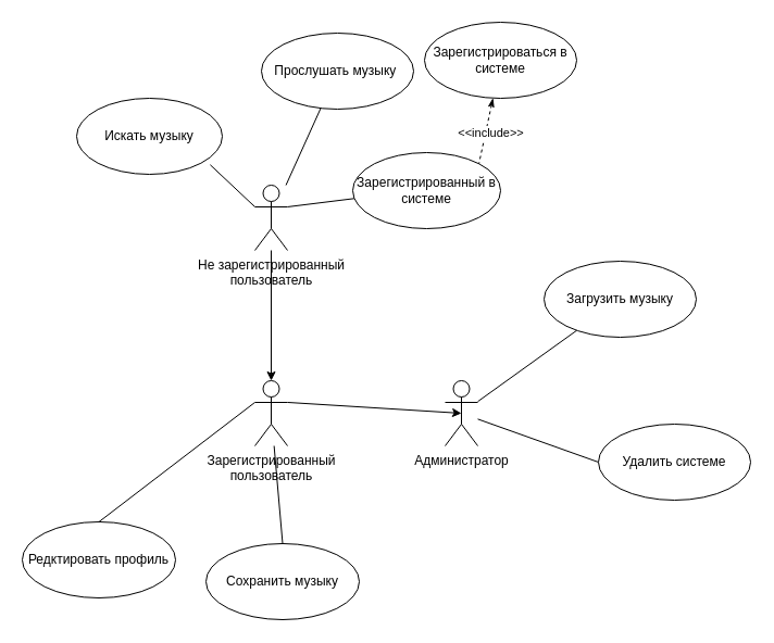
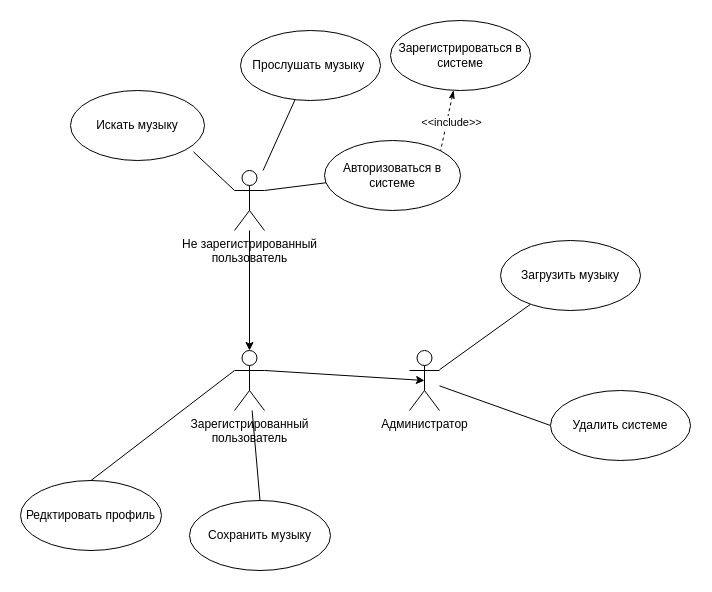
  <mxCell id="0" />
  <mxCell id="1" parent="0" />
  <mxCell id="2" style="edgeStyle=orthogonalEdgeStyle;rounded=0;orthogonalLoop=1;jettySize=auto;html=1;entryX=0.5;entryY=0;entryDx=0;entryDy=0;entryPerimeter=0;" parent="1" source="6" target="9" edge="1"><mxGeometry relative="1" as="geometry"><Array as="points" /><mxPoint x="250" y="340" as="targetPoint" /></mxGeometry></mxCell>
  <mxCell id="3" style="rounded=0;orthogonalLoop=1;jettySize=auto;html=1;entryX=0.917;entryY=0.875;entryDx=0;entryDy=0;entryPerimeter=0;endArrow=none;endFill=0;exitX=0;exitY=0.333;exitDx=0;exitDy=0;exitPerimeter=0;" parent="1" source="6" target="10" edge="1"><mxGeometry relative="1" as="geometry" /></mxCell>
  <mxCell id="4" style="edgeStyle=none;rounded=0;orthogonalLoop=1;jettySize=auto;html=1;endArrow=none;endFill=0;" parent="1" source="6" target="11" edge="1"><mxGeometry relative="1" as="geometry" /></mxCell>
  <mxCell id="5" style="edgeStyle=none;rounded=0;orthogonalLoop=1;jettySize=auto;html=1;endArrow=none;endFill=0;exitX=1;exitY=0.333;exitDx=0;exitDy=0;exitPerimeter=0;" parent="1" source="6" target="13" edge="1"><mxGeometry relative="1" as="geometry" /></mxCell>
  <mxCell id="6" value="Не зарегистрированный&lt;br&gt;пользователь" style="shape=umlActor;verticalLabelPosition=bottom;verticalAlign=top;html=1;outlineConnect=0;" parent="1" vertex="1"><mxGeometry x="234" y="170" width="30" height="60" as="geometry" /></mxCell>
  <mxCell id="7" style="edgeStyle=none;rounded=0;orthogonalLoop=1;jettySize=auto;html=1;entryX=0.5;entryY=0;entryDx=0;entryDy=0;endArrow=none;endFill=0;" parent="1" source="9" target="17" edge="1"><mxGeometry relative="1" as="geometry" /></mxCell>
  <mxCell id="8" style="rounded=0;orthogonalLoop=1;jettySize=auto;html=1;entryX=0.5;entryY=0.5;entryDx=0;entryDy=0;entryPerimeter=0;exitX=1;exitY=0.333;exitDx=0;exitDy=0;exitPerimeter=0;" parent="1" source="9" target="20" edge="1"><mxGeometry relative="1" as="geometry" /></mxCell>
  <mxCell id="9" value="Зарегистрированный&lt;br&gt;пользователь" style="shape=umlActor;verticalLabelPosition=bottom;verticalAlign=top;html=1;outlineConnect=0;" parent="1" vertex="1"><mxGeometry x="234" y="350" width="30" height="60" as="geometry" /></mxCell>
  <mxCell id="10" value="Искать музыку" style="ellipse;whiteSpace=wrap;html=1;" parent="1" vertex="1"><mxGeometry x="70" y="90" width="134" height="70" as="geometry" /></mxCell>
  <mxCell id="11" value="Прослушать музыку&amp;nbsp;" style="ellipse;whiteSpace=wrap;html=1;" parent="1" vertex="1"><mxGeometry x="240" y="30" width="140" height="70" as="geometry" /></mxCell>
  <mxCell id="12" value="Загрузить музыку" style="ellipse;whiteSpace=wrap;html=1;" parent="1" vertex="1"><mxGeometry x="500" y="240" width="140" height="70" as="geometry" /></mxCell>
- <mxCell id="13" value="Зарегистрированный в системе" style="ellipse;whiteSpace=wrap;html=1;" parent="1" vertex="1"><mxGeometry x="324" y="140" width="136" height="70" as="geometry" /></mxCell>
+ <mxCell id="13" value="Авторизоваться в системе" style="ellipse;whiteSpace=wrap;html=1;" parent="1" vertex="1"><mxGeometry x="324" y="140" width="136" height="70" as="geometry" /></mxCell>
  <mxCell id="14" style="edgeStyle=none;rounded=0;orthogonalLoop=1;jettySize=auto;html=1;endArrow=none;endFill=0;startArrow=classicThin;startFill=1;dashed=1;entryX=1;entryY=0;entryDx=0;entryDy=0;" parent="1" source="16" target="13" edge="1"><mxGeometry relative="1" as="geometry"><mxPoint x="512.445" y="138.671" as="sourcePoint" /><mxPoint x="403.997" y="259.997" as="targetPoint" /><Array as="points" /></mxGeometry></mxCell>
  <mxCell id="15" value="&amp;lt;&amp;lt;include&amp;gt;&amp;gt;" style="edgeLabel;html=1;align=center;verticalAlign=middle;resizable=0;points=[];" parent="14" connectable="0" vertex="1"><mxGeometry x="0.043" relative="1" as="geometry"><mxPoint x="4" as="offset" /></mxGeometry></mxCell>
  <mxCell id="16" value="Зарегистрироваться в системе" style="ellipse;whiteSpace=wrap;html=1;" parent="1" vertex="1"><mxGeometry x="390" y="20" width="140" height="70" as="geometry" /></mxCell>
  <mxCell id="17" value="Сохранить музыку" style="ellipse;whiteSpace=wrap;html=1;" parent="1" vertex="1"><mxGeometry x="189" y="500" width="141" height="70" as="geometry" /></mxCell>
  <mxCell id="18" style="rounded=0;orthogonalLoop=1;jettySize=auto;html=1;endArrow=none;endFill=0;" parent="1" source="20" target="12" edge="1"><mxGeometry relative="1" as="geometry" /></mxCell>
  <mxCell id="19" style="rounded=0;orthogonalLoop=1;jettySize=auto;html=1;entryX=0;entryY=0.5;entryDx=0;entryDy=0;endArrow=none;endFill=0;" parent="1" source="20" target="21" edge="1"><mxGeometry relative="1" as="geometry" /></mxCell>
  <mxCell id="20" value="Администратор" style="shape=umlActor;verticalLabelPosition=bottom;verticalAlign=top;html=1;outlineConnect=0;" parent="1" vertex="1"><mxGeometry x="409" y="350" width="30" height="60" as="geometry" /></mxCell>
  <mxCell id="21" value="Удалить системе" style="ellipse;whiteSpace=wrap;html=1;" parent="1" vertex="1"><mxGeometry x="550" y="390" width="140" height="70" as="geometry" /></mxCell>
  <mxCell id="22" value="Редктировать профиль" style="ellipse;whiteSpace=wrap;html=1;" vertex="1" parent="1"><mxGeometry x="20" y="480" width="141" height="70" as="geometry" /></mxCell>
  <mxCell id="23" style="edgeStyle=none;rounded=0;orthogonalLoop=1;jettySize=auto;html=1;entryX=0.5;entryY=0;entryDx=0;entryDy=0;endArrow=none;endFill=0;exitX=0;exitY=0.333;exitDx=0;exitDy=0;exitPerimeter=0;" edge="1" parent="1" source="9" target="22"><mxGeometry relative="1" as="geometry"><mxPoint x="250" y="380" as="sourcePoint" /><mxPoint x="140.94" y="450" as="targetPoint" /></mxGeometry></mxCell>
